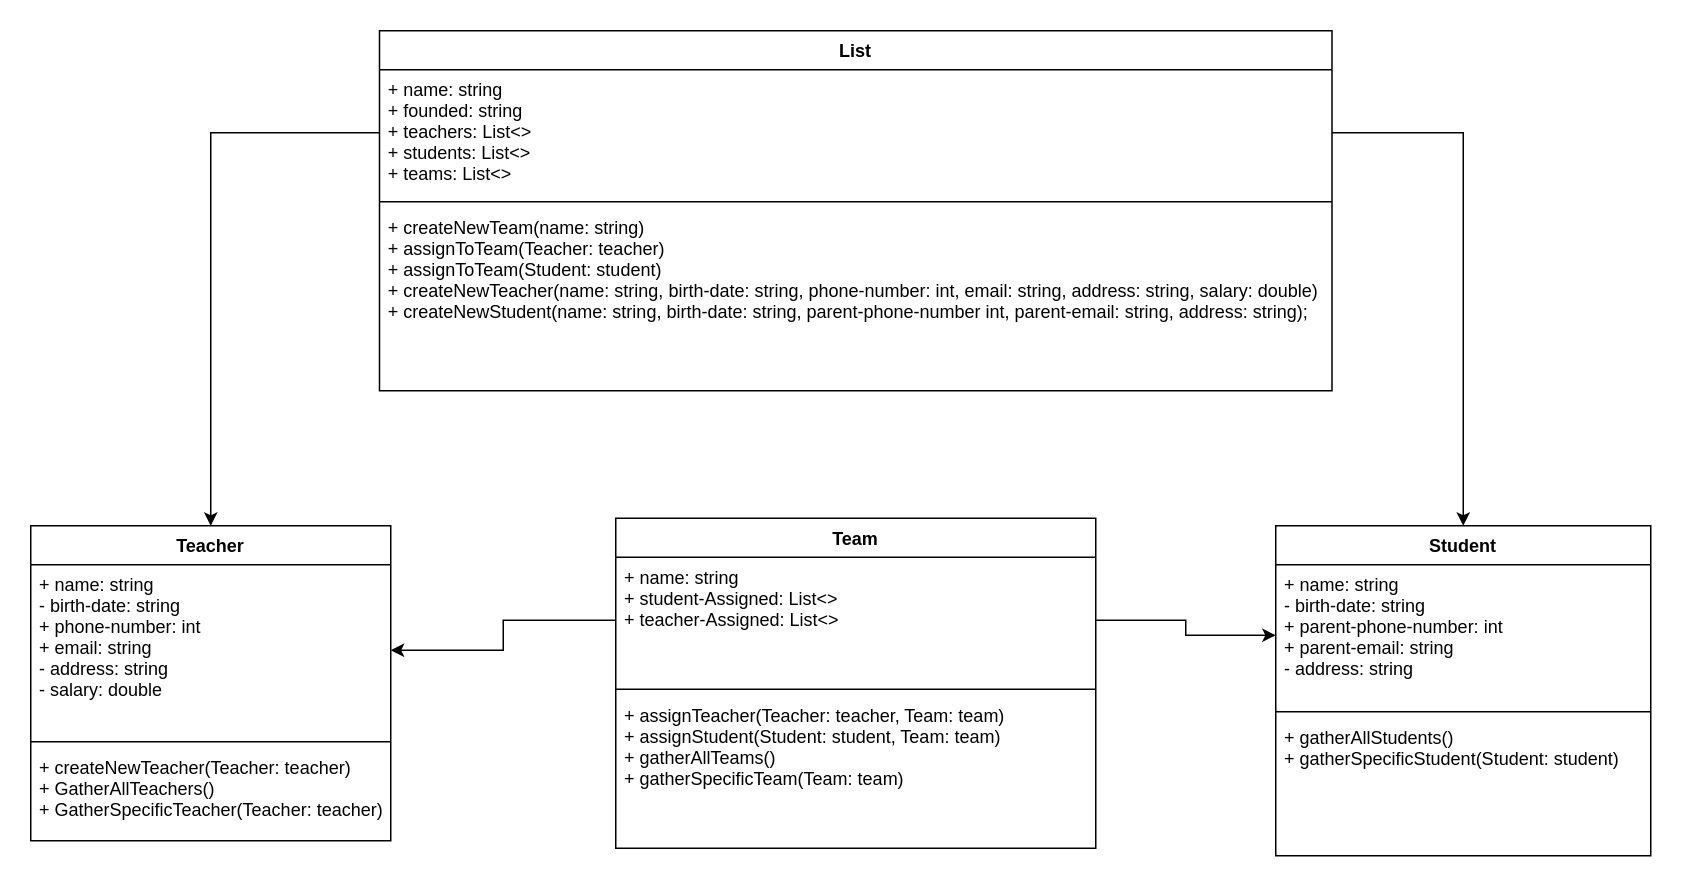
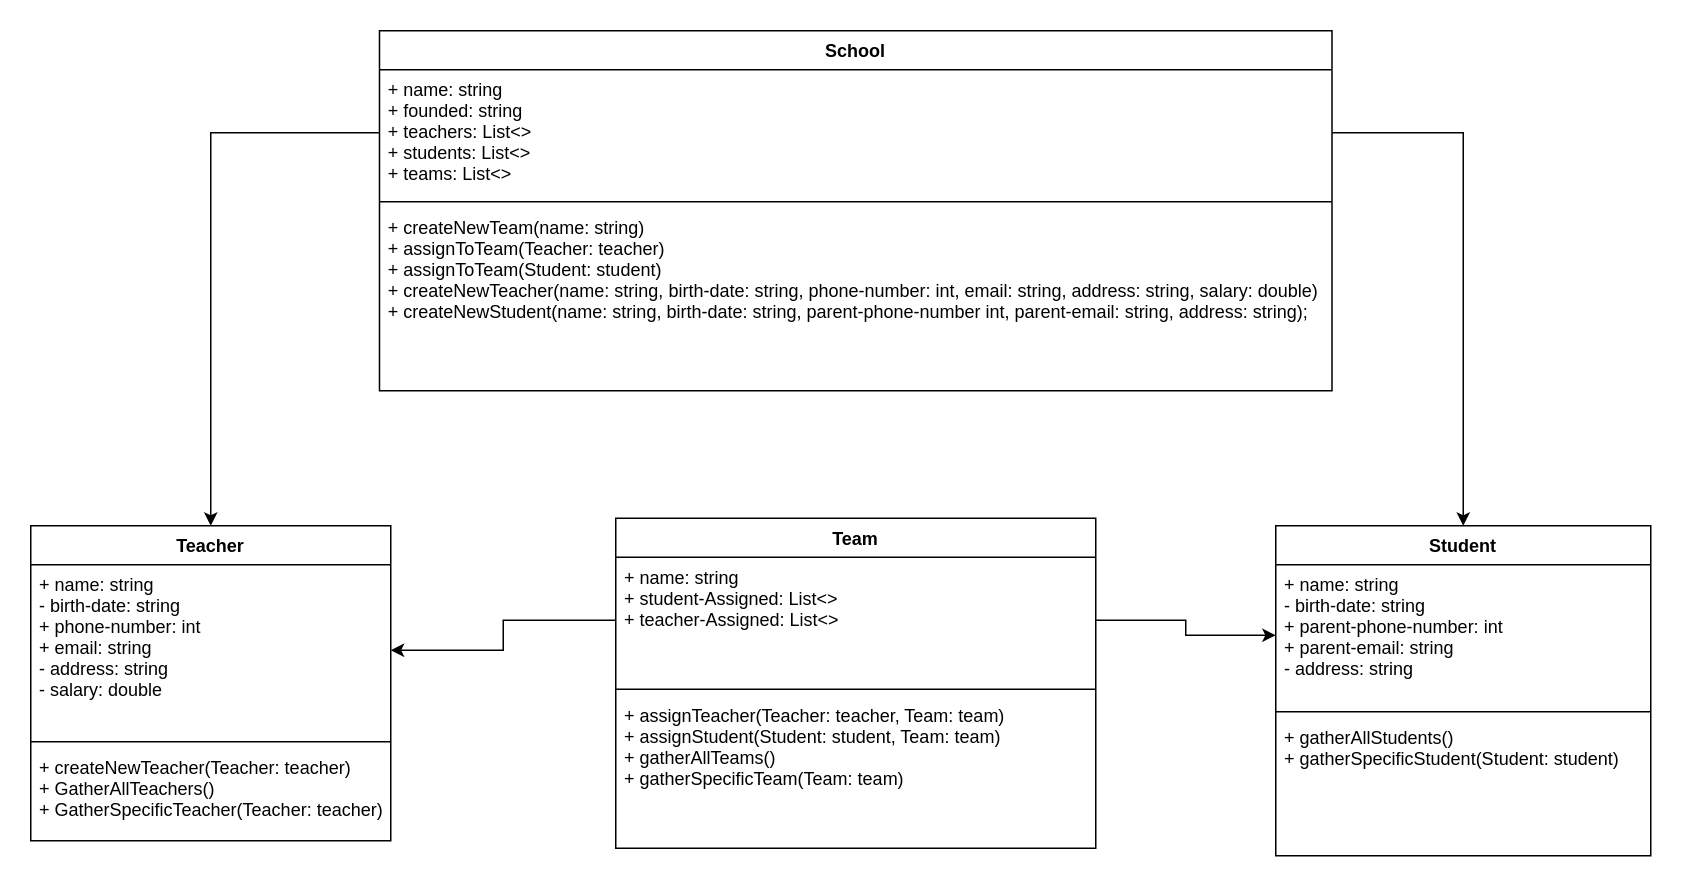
  <mxCell id="0" />
  <mxCell id="1" parent="0" />
  <mxCell id="2" style="edgeStyle=orthogonalEdgeStyle;rounded=0;orthogonalLoop=1;jettySize=auto;html=1;exitX=1;exitY=0.5;exitDx=0;exitDy=0;entryX=0;entryY=0.5;entryDx=0;entryDy=0;" edge="1" parent="1" source="15" target="11"><mxGeometry relative="1" as="geometry" /></mxCell>
  <mxCell id="3" style="edgeStyle=orthogonalEdgeStyle;rounded=0;orthogonalLoop=1;jettySize=auto;html=1;exitX=0;exitY=0.5;exitDx=0;exitDy=0;entryX=1;entryY=0.5;entryDx=0;entryDy=0;" edge="1" parent="1" source="15" target="7"><mxGeometry relative="1" as="geometry" /></mxCell>
  <mxCell id="4" style="edgeStyle=orthogonalEdgeStyle;rounded=0;orthogonalLoop=1;jettySize=auto;html=1;exitX=0;exitY=0.5;exitDx=0;exitDy=0;entryX=0.5;entryY=0;entryDx=0;entryDy=0;" edge="1" parent="1" source="19" target="6"><mxGeometry relative="1" as="geometry" /></mxCell>
  <mxCell id="5" style="edgeStyle=orthogonalEdgeStyle;rounded=0;orthogonalLoop=1;jettySize=auto;html=1;exitX=1;exitY=0.5;exitDx=0;exitDy=0;entryX=0.5;entryY=0;entryDx=0;entryDy=0;" edge="1" parent="1" source="19" target="10"><mxGeometry relative="1" as="geometry" /></mxCell>
  <mxCell id="6" value="Teacher" style="swimlane;fontStyle=1;align=center;verticalAlign=top;childLayout=stackLayout;horizontal=1;startSize=26;horizontalStack=0;resizeParent=1;resizeParentMax=0;resizeLast=0;collapsible=1;marginBottom=0;" vertex="1" parent="1"><mxGeometry y="350" width="240" height="210" as="geometry" x="20" /></mxCell>
  <mxCell id="7" value="+ name: string&#10;- birth-date: string&#10;+ phone-number: int&#10;+ email: string&#10;- address: string&#10;- salary: double" style="text;strokeColor=none;fillColor=none;align=left;verticalAlign=top;spacingLeft=4;spacingRight=4;overflow=hidden;rotatable=0;points=[[0,0.5],[1,0.5]];portConstraint=eastwest;" vertex="1" parent="6"><mxGeometry y="26" width="240" height="114" as="geometry" /></mxCell>
  <mxCell id="8" value="" style="line;strokeWidth=1;fillColor=none;align=left;verticalAlign=middle;spacingTop=-1;spacingLeft=3;spacingRight=3;rotatable=0;labelPosition=right;points=[];portConstraint=eastwest;" vertex="1" parent="6"><mxGeometry y="140" width="240" height="8" as="geometry" /></mxCell>
  <mxCell id="9" value="+ createNewTeacher(Teacher: teacher)&#10;+ GatherAllTeachers()&#10;+ GatherSpecificTeacher(Teacher: teacher) " style="text;strokeColor=none;fillColor=none;align=left;verticalAlign=top;spacingLeft=4;spacingRight=4;overflow=hidden;rotatable=0;points=[[0,0.5],[1,0.5]];portConstraint=eastwest;" vertex="1" parent="6"><mxGeometry y="148" width="240" height="62" as="geometry" /></mxCell>
  <mxCell id="10" value="Student" style="swimlane;fontStyle=1;align=center;verticalAlign=top;childLayout=stackLayout;horizontal=1;startSize=26;horizontalStack=0;resizeParent=1;resizeParentMax=0;resizeLast=0;collapsible=1;marginBottom=0;" vertex="1" parent="1"><mxGeometry x="850" y="350" width="250" height="220" as="geometry" /></mxCell>
  <mxCell id="11" value="+ name: string&#10;- birth-date: string&#10;+ parent-phone-number: int&#10;+ parent-email: string&#10;- address: string" style="text;strokeColor=none;fillColor=none;align=left;verticalAlign=top;spacingLeft=4;spacingRight=4;overflow=hidden;rotatable=0;points=[[0,0.5],[1,0.5]];portConstraint=eastwest;" vertex="1" parent="10"><mxGeometry y="26" width="250" height="94" as="geometry" /></mxCell>
  <mxCell id="12" value="" style="line;strokeWidth=1;fillColor=none;align=left;verticalAlign=middle;spacingTop=-1;spacingLeft=3;spacingRight=3;rotatable=0;labelPosition=right;points=[];portConstraint=eastwest;" vertex="1" parent="10"><mxGeometry y="120" width="250" height="8" as="geometry" /></mxCell>
  <mxCell id="13" value="+ gatherAllStudents()&#10;+ gatherSpecificStudent(Student: student)" style="text;strokeColor=none;fillColor=none;align=left;verticalAlign=top;spacingLeft=4;spacingRight=4;overflow=hidden;rotatable=0;points=[[0,0.5],[1,0.5]];portConstraint=eastwest;" vertex="1" parent="10"><mxGeometry y="128" width="250" height="92" as="geometry" /></mxCell>
  <mxCell id="14" value="Team" style="swimlane;fontStyle=1;align=center;verticalAlign=top;childLayout=stackLayout;horizontal=1;startSize=26;horizontalStack=0;resizeParent=1;resizeParentMax=0;resizeLast=0;collapsible=1;marginBottom=0;" vertex="1" parent="1"><mxGeometry x="410" y="345" width="320" height="220" as="geometry" /></mxCell>
  <mxCell id="15" value="+ name: string&#10;+ student-Assigned: List&lt;&gt;&#10;+ teacher-Assigned: List&lt;&gt;&#10;" style="text;strokeColor=none;fillColor=none;align=left;verticalAlign=top;spacingLeft=4;spacingRight=4;overflow=hidden;rotatable=0;points=[[0,0.5],[1,0.5]];portConstraint=eastwest;" vertex="1" parent="14"><mxGeometry y="26" width="320" height="84" as="geometry" /></mxCell>
  <mxCell id="16" value="" style="line;strokeWidth=1;fillColor=none;align=left;verticalAlign=middle;spacingTop=-1;spacingLeft=3;spacingRight=3;rotatable=0;labelPosition=right;points=[];portConstraint=eastwest;" vertex="1" parent="14"><mxGeometry y="110" width="320" height="8" as="geometry" /></mxCell>
  <mxCell id="17" value="+ assignTeacher(Teacher: teacher, Team: team)&#10;+ assignStudent(Student: student, Team: team)&#10;+ gatherAllTeams()&#10;+ gatherSpecificTeam(Team: team)" style="text;strokeColor=none;fillColor=none;align=left;verticalAlign=top;spacingLeft=4;spacingRight=4;overflow=hidden;rotatable=0;points=[[0,0.5],[1,0.5]];portConstraint=eastwest;" vertex="1" parent="14"><mxGeometry y="118" width="320" height="102" as="geometry" /></mxCell>
- <mxCell id="18" value="List" style="swimlane;fontStyle=1;align=center;verticalAlign=top;childLayout=stackLayout;horizontal=1;startSize=26;horizontalStack=0;resizeParent=1;resizeParentMax=0;resizeLast=0;collapsible=1;marginBottom=0;" vertex="1" parent="1"><mxGeometry x="252.5" y="20" width="635" height="240" as="geometry" /></mxCell>
+ <mxCell id="18" value="School" style="swimlane;fontStyle=1;align=center;verticalAlign=top;childLayout=stackLayout;horizontal=1;startSize=26;horizontalStack=0;resizeParent=1;resizeParentMax=0;resizeLast=0;collapsible=1;marginBottom=0;" vertex="1" parent="1"><mxGeometry x="252.5" y="20" width="635" height="240" as="geometry" /></mxCell>
  <mxCell id="19" value="+ name: string&#10;+ founded: string&#10;+ teachers: List&lt;&gt;&#10;+ students: List&lt;&gt;&#10;+ teams: List&lt;&gt;" style="text;strokeColor=none;fillColor=none;align=left;verticalAlign=top;spacingLeft=4;spacingRight=4;overflow=hidden;rotatable=0;points=[[0,0.5],[1,0.5]];portConstraint=eastwest;" vertex="1" parent="18"><mxGeometry y="26" width="635" height="84" as="geometry" /></mxCell>
  <mxCell id="20" value="" style="line;strokeWidth=1;fillColor=none;align=left;verticalAlign=middle;spacingTop=-1;spacingLeft=3;spacingRight=3;rotatable=0;labelPosition=right;points=[];portConstraint=eastwest;" vertex="1" parent="18"><mxGeometry y="110" width="635" height="8" as="geometry" /></mxCell>
  <mxCell id="21" value="+ createNewTeam(name: string)&#10;+ assignToTeam(Teacher: teacher)&#10;+ assignToTeam(Student: student)&#10;+ createNewTeacher(name: string, birth-date: string, phone-number: int, email: string, address: string, salary: double)&#10;+ createNewStudent(name: string, birth-date: string, parent-phone-number int, parent-email: string, address: string);" style="text;strokeColor=none;fillColor=none;align=left;verticalAlign=top;spacingLeft=4;spacingRight=4;overflow=hidden;rotatable=0;points=[[0,0.5],[1,0.5]];portConstraint=eastwest;" vertex="1" parent="18"><mxGeometry y="118" width="635" height="122" as="geometry" /></mxCell>
